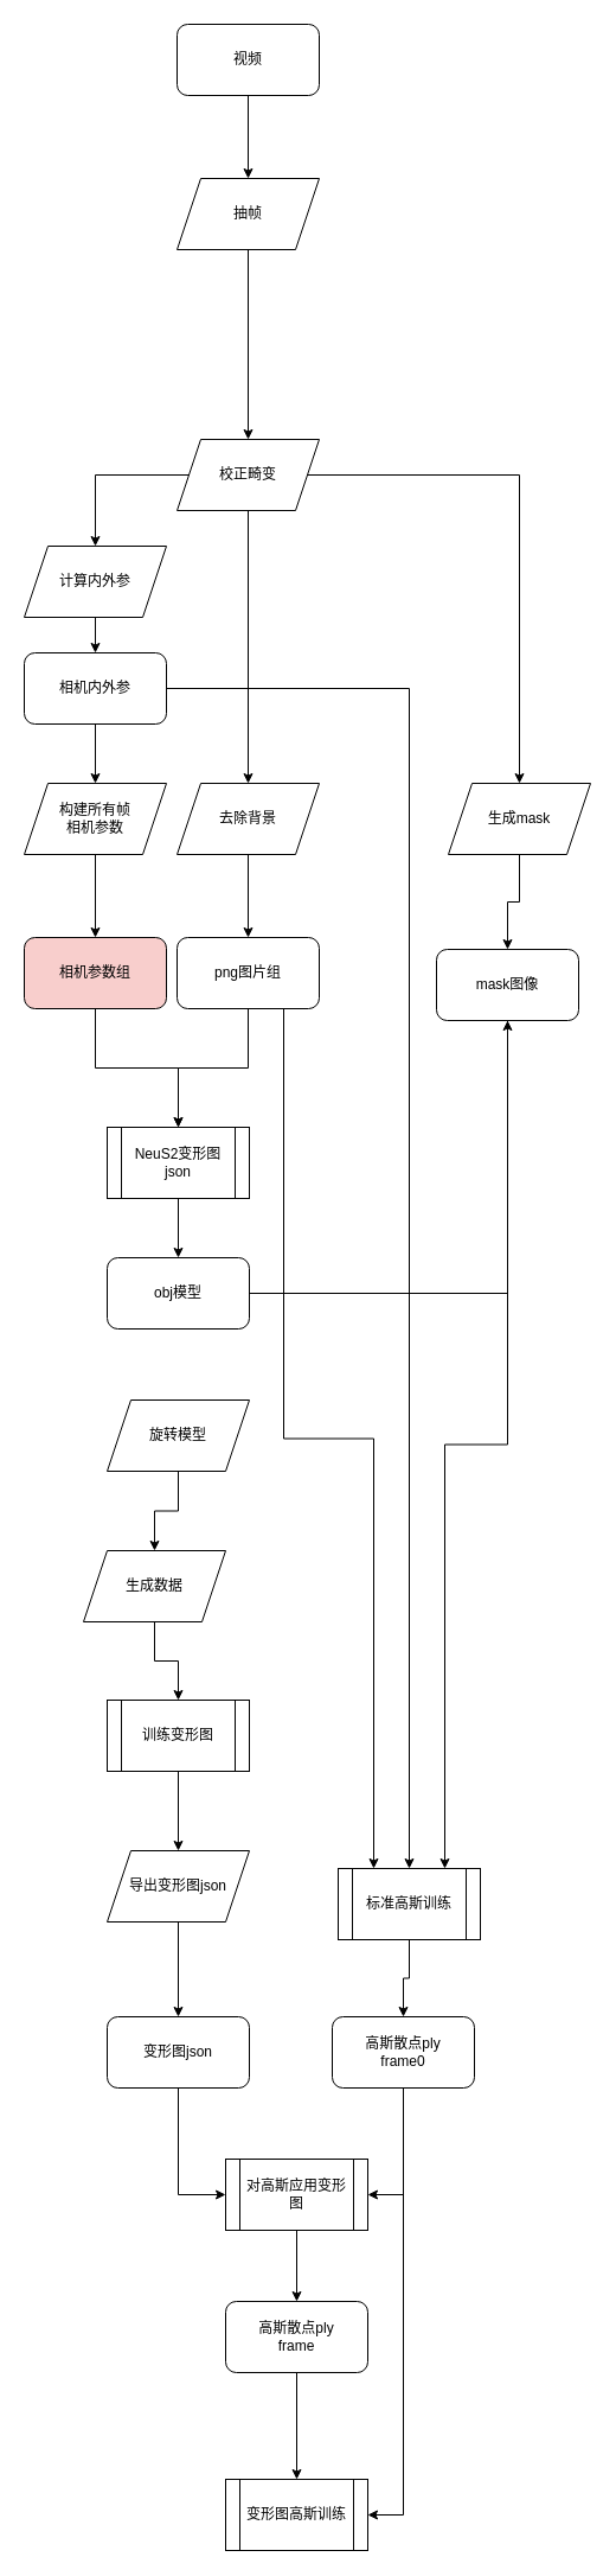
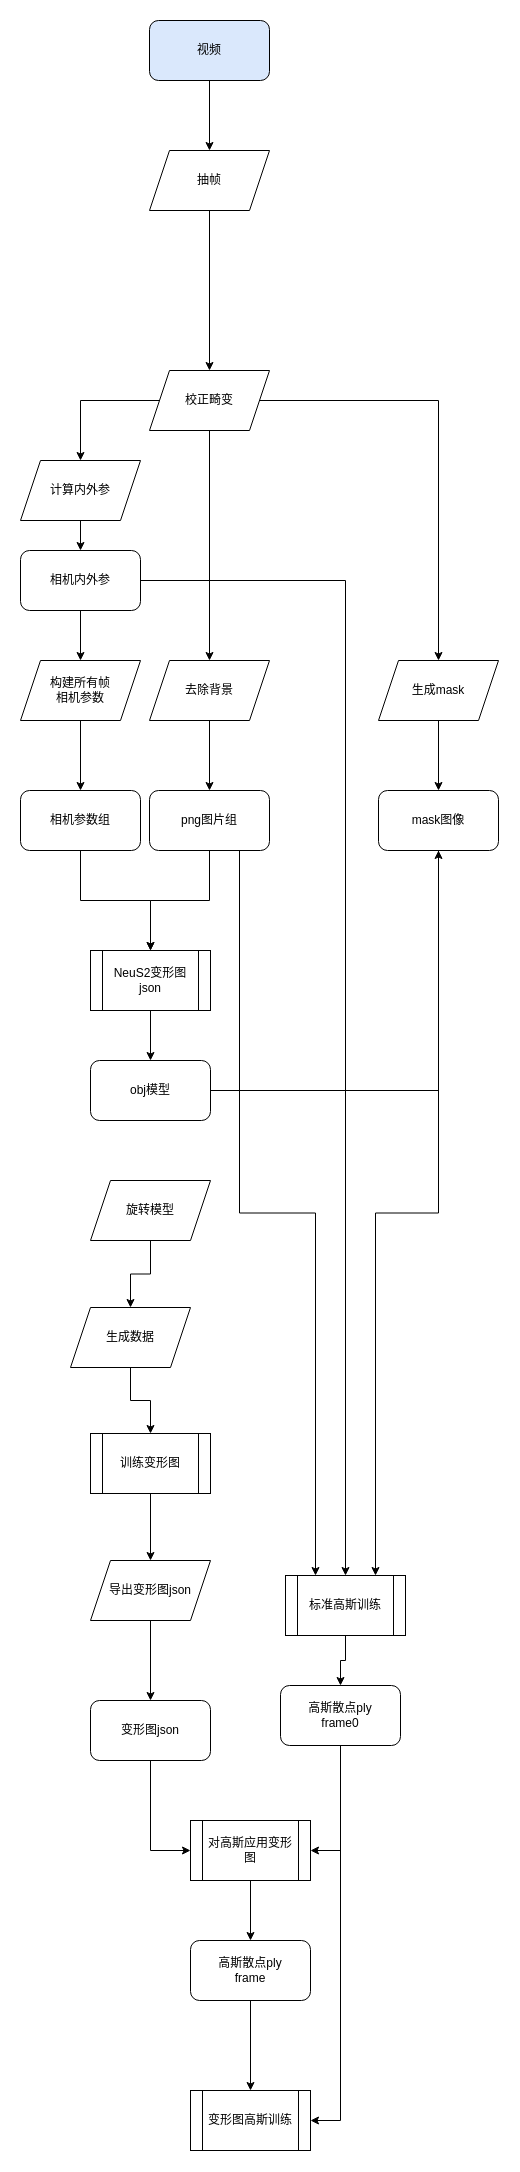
  <mxCell id="0" />
  <mxCell id="1" parent="0" />
  <mxCell id="2" value="" style="edgeStyle=orthogonalEdgeStyle;rounded=0;orthogonalLoop=1;jettySize=auto;html=1;" edge="1" parent="1" source="3" target="5"><mxGeometry relative="1" as="geometry" /></mxCell>
- <mxCell id="3" value="视频" style="rounded=1;whiteSpace=wrap;html=1;" vertex="1" parent="1"><mxGeometry x="149" y="20" width="120" height="60" as="geometry" /></mxCell>
+ <mxCell id="3" value="视频" style="rounded=1;whiteSpace=wrap;html=1;fillColor=#dae8fc;" vertex="1" parent="1"><mxGeometry x="149" y="20" width="120" height="60" as="geometry" /></mxCell>
  <mxCell id="4" value="" style="edgeStyle=orthogonalEdgeStyle;rounded=0;orthogonalLoop=1;jettySize=auto;html=1;entryX=0.5;entryY=0;entryDx=0;entryDy=0;" edge="1" parent="1" source="5" target="8"><mxGeometry relative="1" as="geometry"><mxPoint x="210" y="290" as="targetPoint" /></mxGeometry></mxCell>
  <mxCell id="5" value="抽帧" style="shape=parallelogram;perimeter=parallelogramPerimeter;whiteSpace=wrap;html=1;fixedSize=1;" vertex="1" parent="1"><mxGeometry x="149" y="150" width="120" height="60" as="geometry" /></mxCell>
  <mxCell id="6" value="" style="edgeStyle=orthogonalEdgeStyle;rounded=0;orthogonalLoop=1;jettySize=auto;html=1;" edge="1" parent="1" source="8" target="12"><mxGeometry relative="1" as="geometry" /></mxCell>
  <mxCell id="7" style="edgeStyle=orthogonalEdgeStyle;rounded=0;orthogonalLoop=1;jettySize=auto;html=1;" edge="1" parent="1" source="8" target="14"><mxGeometry relative="1" as="geometry" /></mxCell>
  <mxCell id="8" value="校正畸变" style="shape=parallelogram;perimeter=parallelogramPerimeter;whiteSpace=wrap;html=1;fixedSize=1;" vertex="1" parent="1"><mxGeometry x="149" y="370" width="120" height="60" as="geometry" /></mxCell>
  <mxCell id="9" value="" style="edgeStyle=orthogonalEdgeStyle;rounded=0;orthogonalLoop=1;jettySize=auto;html=1;" edge="1" parent="1" source="10" target="43"><mxGeometry relative="1" as="geometry" /></mxCell>
  <mxCell id="10" value="&lt;div&gt;构建所有帧&lt;/div&gt;&lt;div&gt;相机参数&lt;/div&gt;" style="shape=parallelogram;perimeter=parallelogramPerimeter;whiteSpace=wrap;html=1;fixedSize=1;" vertex="1" parent="1"><mxGeometry x="20" y="660" width="120" height="60" as="geometry" /></mxCell>
  <mxCell id="11" value="" style="edgeStyle=orthogonalEdgeStyle;rounded=0;orthogonalLoop=1;jettySize=auto;html=1;" edge="1" parent="1" source="12" target="41"><mxGeometry relative="1" as="geometry" /></mxCell>
  <mxCell id="12" value="去除背景" style="shape=parallelogram;perimeter=parallelogramPerimeter;whiteSpace=wrap;html=1;fixedSize=1;" vertex="1" parent="1"><mxGeometry x="149" y="660" width="120" height="60" as="geometry" /></mxCell>
  <mxCell id="13" value="" style="edgeStyle=orthogonalEdgeStyle;rounded=0;orthogonalLoop=1;jettySize=auto;html=1;" edge="1" parent="1" source="14" target="45"><mxGeometry relative="1" as="geometry" /></mxCell>
  <mxCell id="14" value="生成mask" style="shape=parallelogram;perimeter=parallelogramPerimeter;whiteSpace=wrap;html=1;fixedSize=1;" vertex="1" parent="1"><mxGeometry x="378" y="660" width="120" height="60" as="geometry" /></mxCell>
  <mxCell id="15" value="" style="edgeStyle=orthogonalEdgeStyle;rounded=0;orthogonalLoop=1;jettySize=auto;html=1;" edge="1" parent="1" source="16" target="24"><mxGeometry relative="1" as="geometry" /></mxCell>
  <mxCell id="16" value="NeuS2变形图json" style="shape=process;whiteSpace=wrap;html=1;backgroundOutline=1;" vertex="1" parent="1"><mxGeometry x="90" y="950" width="120" height="60" as="geometry" /></mxCell>
  <mxCell id="17" value="" style="edgeStyle=orthogonalEdgeStyle;rounded=0;orthogonalLoop=1;jettySize=auto;html=1;" edge="1" parent="1" source="18" target="20"><mxGeometry relative="1" as="geometry" /></mxCell>
  <mxCell id="18" value="旋转模型" style="shape=parallelogram;perimeter=parallelogramPerimeter;whiteSpace=wrap;html=1;fixedSize=1;" vertex="1" parent="1"><mxGeometry x="90" y="1180" width="120" height="60" as="geometry" /></mxCell>
  <mxCell id="19" value="" style="edgeStyle=orthogonalEdgeStyle;rounded=0;orthogonalLoop=1;jettySize=auto;html=1;" edge="1" parent="1" source="20" target="22"><mxGeometry relative="1" as="geometry" /></mxCell>
  <mxCell id="20" value="生成数据" style="shape=parallelogram;perimeter=parallelogramPerimeter;whiteSpace=wrap;html=1;fixedSize=1;" vertex="1" parent="1"><mxGeometry x="70" y="1307" width="120" height="60" as="geometry" /></mxCell>
  <mxCell id="21" value="" style="edgeStyle=orthogonalEdgeStyle;rounded=0;orthogonalLoop=1;jettySize=auto;html=1;" edge="1" parent="1" source="22" target="26"><mxGeometry relative="1" as="geometry" /></mxCell>
  <mxCell id="22" value="训练变形图" style="shape=process;whiteSpace=wrap;html=1;backgroundOutline=1;" vertex="1" parent="1"><mxGeometry x="90" y="1433" width="120" height="60" as="geometry" /></mxCell>
  <mxCell id="23" value="" style="edgeStyle=orthogonalEdgeStyle;rounded=0;orthogonalLoop=1;jettySize=auto;html=1;" edge="1" parent="1" source="24" target="45"><mxGeometry relative="1" as="geometry"><mxPoint x="210" y="1320" as="targetPoint" /></mxGeometry></mxCell>
  <mxCell id="24" value="obj模型" style="rounded=1;whiteSpace=wrap;html=1;" vertex="1" parent="1"><mxGeometry x="90" y="1060" width="120" height="60" as="geometry" /></mxCell>
  <mxCell id="25" value="" style="edgeStyle=orthogonalEdgeStyle;rounded=0;orthogonalLoop=1;jettySize=auto;html=1;" edge="1" parent="1" source="26" target="35"><mxGeometry relative="1" as="geometry" /></mxCell>
  <mxCell id="26" value="导出变形图json" style="shape=parallelogram;perimeter=parallelogramPerimeter;whiteSpace=wrap;html=1;fixedSize=1;" vertex="1" parent="1"><mxGeometry x="90" y="1560" width="120" height="60" as="geometry" /></mxCell>
  <mxCell id="27" value="" style="edgeStyle=orthogonalEdgeStyle;rounded=0;orthogonalLoop=1;jettySize=auto;html=1;" edge="1" parent="1" source="28" target="37"><mxGeometry relative="1" as="geometry" /></mxCell>
  <mxCell id="28" value="对高斯应用变形图" style="shape=process;whiteSpace=wrap;html=1;backgroundOutline=1;" vertex="1" parent="1"><mxGeometry x="190" y="1820" width="120" height="60" as="geometry" /></mxCell>
  <mxCell id="29" value="" style="edgeStyle=orthogonalEdgeStyle;rounded=0;orthogonalLoop=1;jettySize=auto;html=1;" edge="1" parent="1" source="30" target="33"><mxGeometry relative="1" as="geometry" /></mxCell>
  <mxCell id="30" value="标准高斯训练" style="shape=process;whiteSpace=wrap;html=1;backgroundOutline=1;" vertex="1" parent="1"><mxGeometry x="285" y="1575" width="120" height="60" as="geometry" /></mxCell>
  <mxCell id="31" style="edgeStyle=orthogonalEdgeStyle;rounded=0;orthogonalLoop=1;jettySize=auto;html=1;entryX=1;entryY=0.5;entryDx=0;entryDy=0;" edge="1" parent="1" source="33" target="28"><mxGeometry relative="1" as="geometry" /></mxCell>
  <mxCell id="32" value="" style="edgeStyle=orthogonalEdgeStyle;rounded=0;orthogonalLoop=1;jettySize=auto;html=1;entryX=1;entryY=0.5;entryDx=0;entryDy=0;" edge="1" parent="1" source="33" target="38"><mxGeometry relative="1" as="geometry"><mxPoint x="310" y="2100" as="targetPoint" /></mxGeometry></mxCell>
- <mxCell id="33" value="&lt;div&gt;高斯散点ply&lt;/div&gt;&lt;div&gt;frame0&lt;/div&gt;" style="rounded=1;whiteSpace=wrap;html=1;" vertex="1" parent="1"><mxGeometry x="280" y="1700" width="120" height="60" as="geometry" /></mxCell>
+ <mxCell id="33" value="&lt;div&gt;高斯散点ply&lt;/div&gt;&lt;div&gt;frame0&lt;/div&gt;" style="rounded=1;whiteSpace=wrap;html=1;" vertex="1" parent="1"><mxGeometry x="280" y="1685" width="120" height="60" as="geometry" /></mxCell>
  <mxCell id="34" style="edgeStyle=orthogonalEdgeStyle;rounded=0;orthogonalLoop=1;jettySize=auto;html=1;entryX=0;entryY=0.5;entryDx=0;entryDy=0;" edge="1" parent="1" source="35" target="28"><mxGeometry relative="1" as="geometry" /></mxCell>
  <mxCell id="35" value="变形图json" style="rounded=1;whiteSpace=wrap;html=1;" vertex="1" parent="1"><mxGeometry x="90" y="1700" width="120" height="60" as="geometry" /></mxCell>
  <mxCell id="36" value="" style="edgeStyle=orthogonalEdgeStyle;rounded=0;orthogonalLoop=1;jettySize=auto;html=1;entryX=0.5;entryY=0;entryDx=0;entryDy=0;" edge="1" parent="1" source="37" target="38"><mxGeometry relative="1" as="geometry"><mxPoint x="250" y="2070" as="targetPoint" /></mxGeometry></mxCell>
  <mxCell id="37" value="&lt;div&gt;高斯散点ply&lt;/div&gt;&lt;div&gt;frame&lt;/div&gt;" style="rounded=1;whiteSpace=wrap;html=1;" vertex="1" parent="1"><mxGeometry x="190" y="1940" width="120" height="60" as="geometry" /></mxCell>
  <mxCell id="38" value="变形图高斯训练" style="shape=process;whiteSpace=wrap;html=1;backgroundOutline=1;" vertex="1" parent="1"><mxGeometry x="190" y="2090" width="120" height="60" as="geometry" /></mxCell>
  <mxCell id="39" style="edgeStyle=orthogonalEdgeStyle;rounded=0;orthogonalLoop=1;jettySize=auto;html=1;" edge="1" parent="1" source="41" target="16"><mxGeometry relative="1" as="geometry" /></mxCell>
  <mxCell id="40" style="edgeStyle=orthogonalEdgeStyle;rounded=0;orthogonalLoop=1;jettySize=auto;html=1;exitX=0.75;exitY=1;exitDx=0;exitDy=0;entryX=0.25;entryY=0;entryDx=0;entryDy=0;" edge="1" parent="1" source="41" target="30"><mxGeometry relative="1" as="geometry" /></mxCell>
  <mxCell id="41" value="png图片组" style="rounded=1;whiteSpace=wrap;html=1;" vertex="1" parent="1"><mxGeometry x="149" y="790" width="120" height="60" as="geometry" /></mxCell>
  <mxCell id="42" style="edgeStyle=orthogonalEdgeStyle;rounded=0;orthogonalLoop=1;jettySize=auto;html=1;" edge="1" parent="1" source="43" target="16"><mxGeometry relative="1" as="geometry" /></mxCell>
- <mxCell id="43" value="相机参数组" style="rounded=1;whiteSpace=wrap;html=1;fillColor=#f8cecc;" vertex="1" parent="1"><mxGeometry x="20" y="790" width="120" height="60" as="geometry" /></mxCell>
+ <mxCell id="43" value="相机参数组" style="rounded=1;whiteSpace=wrap;html=1;" vertex="1" parent="1"><mxGeometry x="20" y="790" width="120" height="60" as="geometry" /></mxCell>
  <mxCell id="44" style="edgeStyle=orthogonalEdgeStyle;rounded=0;orthogonalLoop=1;jettySize=auto;html=1;entryX=0.75;entryY=0;entryDx=0;entryDy=0;" edge="1" parent="1" source="45" target="30"><mxGeometry relative="1" as="geometry" /></mxCell>
- <mxCell id="45" value="mask图像" style="rounded=1;whiteSpace=wrap;html=1;" vertex="1" parent="1"><mxGeometry x="368" y="800" width="120" height="60" as="geometry" /></mxCell>
+ <mxCell id="45" value="mask图像" style="rounded=1;whiteSpace=wrap;html=1;" vertex="1" parent="1"><mxGeometry x="378" y="790" width="120" height="60" as="geometry" /></mxCell>
  <mxCell id="46" value="" style="edgeStyle=orthogonalEdgeStyle;rounded=0;orthogonalLoop=1;jettySize=auto;html=1;exitX=0;exitY=0.5;exitDx=0;exitDy=0;" edge="1" parent="1" source="8" target="48"><mxGeometry relative="1" as="geometry"><mxPoint x="159" y="400" as="sourcePoint" /><mxPoint x="100" y="660" as="targetPoint" /><Array as="points" /></mxGeometry></mxCell>
  <mxCell id="47" value="" style="edgeStyle=orthogonalEdgeStyle;rounded=0;orthogonalLoop=1;jettySize=auto;html=1;" edge="1" parent="1" source="48" target="51"><mxGeometry relative="1" as="geometry" /></mxCell>
  <mxCell id="48" value="计算内外参" style="shape=parallelogram;perimeter=parallelogramPerimeter;whiteSpace=wrap;html=1;fixedSize=1;" vertex="1" parent="1"><mxGeometry x="20" y="460" width="120" height="60" as="geometry" /></mxCell>
  <mxCell id="49" value="" style="edgeStyle=orthogonalEdgeStyle;rounded=0;orthogonalLoop=1;jettySize=auto;html=1;" edge="1" parent="1" source="51" target="10"><mxGeometry relative="1" as="geometry" /></mxCell>
  <mxCell id="50" style="edgeStyle=orthogonalEdgeStyle;rounded=0;orthogonalLoop=1;jettySize=auto;html=1;" edge="1" parent="1" source="51" target="30"><mxGeometry relative="1" as="geometry" /></mxCell>
  <mxCell id="51" value="相机内外参" style="rounded=1;whiteSpace=wrap;html=1;" vertex="1" parent="1"><mxGeometry x="20" y="550" width="120" height="60" as="geometry" /></mxCell>
